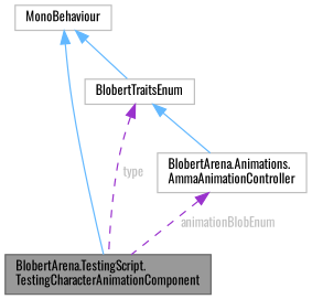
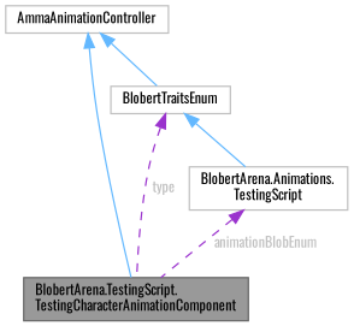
  digraph {
    fontname=Oswald
    node [color=grey75 fillcolor=white fontname=Oswald fontsize=10 shape=box style=filled]
    edge [color=steelblue1 dir=back fontname=Oswald fontsize=10 labelfontname=Helvetica labelfontsize=10 style=solid]
    n1 [color=gray40 fillcolor=grey60 fontcolor=black height=0.2 label="BlobertArena.TestingScript.\lTestingCharacterAnimationComponent" width=0.4]
-   n2 [height=0.2 label=MonoBehaviour width=0.4]
+   n2 [height=0.2 label=AmmaAnimationController width=0.4]
    n3 [height=0.2 label=BlobertTraitsEnum width=0.4]
-   n4 [height=0.2 label="BlobertArena.Animations.\lAmmaAnimationController" width=0.4]
+   n4 [height=0.2 label="BlobertArena.Animations.\lTestingScript" width=0.4]
    n2 -> n1
    n2 -> n3
    n3 -> n1 [color=darkorchid3 fontcolor=grey label=" type" style=dashed]
    n3 -> n4
    n4 -> n1 [color=darkorchid3 fontcolor=grey label=" animationBlobEnum" style=dashed]
  }
